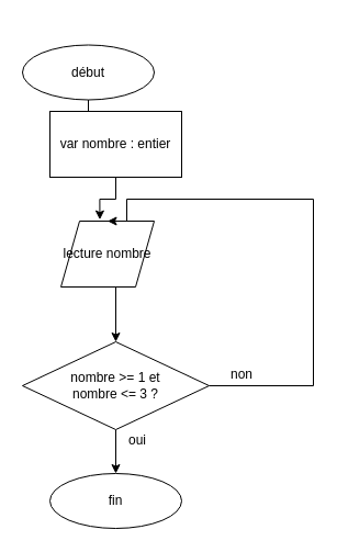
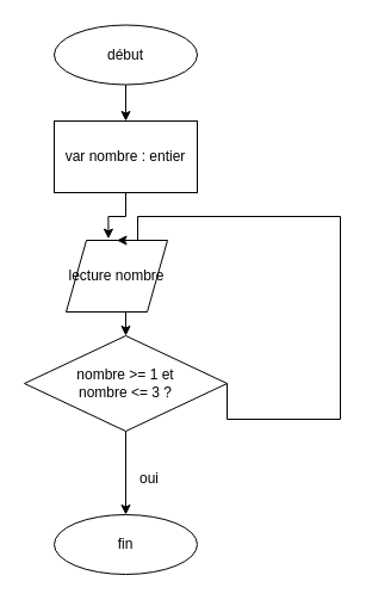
  <mxCell id="0" />
  <mxCell id="1" parent="0" />
  <mxCell id="2" style="edgeStyle=orthogonalEdgeStyle;rounded=0;orthogonalLoop=1;jettySize=auto;html=1;entryX=0.5;entryY=0;entryDx=0;entryDy=0;" parent="1" source="3" target="13" edge="1"><mxGeometry relative="1" as="geometry" /></mxCell>
- <mxCell id="3" value="&lt;div&gt;début&lt;/div&gt;" style="ellipse;whiteSpace=wrap;html=1;" parent="1" vertex="1"><mxGeometry x="20" y="40.5" width="120" height="50" as="geometry" /></mxCell>
+ <mxCell id="3" value="&lt;div&gt;début&lt;/div&gt;" style="ellipse;whiteSpace=wrap;html=1;" parent="1" vertex="1"><mxGeometry x="45" y="20.5" width="120" height="50" as="geometry" /></mxCell>
  <mxCell id="4" value="&lt;div&gt;fin&lt;/div&gt;" style="ellipse;whiteSpace=wrap;html=1;" parent="1" vertex="1"><mxGeometry x="45" y="431" width="120" height="50" as="geometry" /></mxCell>
  <mxCell id="5" style="edgeStyle=orthogonalEdgeStyle;rounded=0;orthogonalLoop=1;jettySize=auto;html=1;exitX=0.5;exitY=1;exitDx=0;exitDy=0;entryX=0.5;entryY=0;entryDx=0;entryDy=0;" parent="1" source="6" target="9" edge="1"><mxGeometry relative="1" as="geometry"><Array as="points"><mxPoint x="105" y="243" /></Array></mxGeometry></mxCell>
  <mxCell id="6" value="&lt;div&gt;lecture nombre&lt;/div&gt;" style="shape=parallelogram;perimeter=parallelogramPerimeter;whiteSpace=wrap;html=1;" parent="1" vertex="1"><mxGeometry x="55" y="201" width="85" height="60" as="geometry" /></mxCell>
  <mxCell id="7" style="edgeStyle=orthogonalEdgeStyle;rounded=0;orthogonalLoop=1;jettySize=auto;html=1;exitX=0.5;exitY=1;exitDx=0;exitDy=0;entryX=0.5;entryY=0;entryDx=0;entryDy=0;" parent="1" source="9" target="4" edge="1"><mxGeometry relative="1" as="geometry" /></mxCell>
  <mxCell id="8" style="edgeStyle=orthogonalEdgeStyle;rounded=0;orthogonalLoop=1;jettySize=auto;html=1;exitX=1;exitY=0.5;exitDx=0;exitDy=0;entryX=0.5;entryY=0;entryDx=0;entryDy=0;" parent="1" source="9" target="6" edge="1"><mxGeometry relative="1" as="geometry"><Array as="points"><mxPoint x="285" y="351" /><mxPoint x="285" y="181" /><mxPoint x="115" y="181" /></Array></mxGeometry></mxCell>
- <mxCell id="9" value="&lt;div&gt;nombre &amp;gt;= 1 et &lt;br&gt;&lt;/div&gt;&lt;div&gt;nombre &amp;lt;= 3 ?&lt;br&gt;&lt;/div&gt;" style="rhombus;whiteSpace=wrap;html=1;" parent="1" vertex="1"><mxGeometry x="20" y="311" width="170" height="80" as="geometry" /></mxCell>
- <mxCell id="10" value="non" style="text;html=1;resizable=0;points=[];autosize=1;align=left;verticalAlign=top;spacingTop=-4;" parent="1" vertex="1"><mxGeometry x="208" y="331" width="40" height="20" as="geometry" /></mxCell>
+ <mxCell id="9" value="&lt;div&gt;nombre &amp;gt;= 1 et &lt;br&gt;&lt;/div&gt;&lt;div&gt;nombre &amp;lt;= 3 ?&lt;br&gt;&lt;/div&gt;" style="rhombus;whiteSpace=wrap;html=1;" parent="1" vertex="1"><mxGeometry x="20" y="281" width="170" height="80" as="geometry" /></mxCell>
  <mxCell id="11" value="oui" style="text;html=1;resizable=0;points=[];autosize=1;align=left;verticalAlign=top;spacingTop=-4;" parent="1" vertex="1"><mxGeometry x="115" y="391" width="30" height="20" as="geometry" /></mxCell>
  <mxCell id="12" style="edgeStyle=orthogonalEdgeStyle;rounded=0;orthogonalLoop=1;jettySize=auto;html=1;exitX=0.5;exitY=1;exitDx=0;exitDy=0;entryX=0.417;entryY=-0.022;entryDx=0;entryDy=0;entryPerimeter=0;" parent="1" source="13" target="6" edge="1"><mxGeometry relative="1" as="geometry" /></mxCell>
  <mxCell id="13" value="var nombre : entier" style="rounded=0;whiteSpace=wrap;html=1;" parent="1" vertex="1"><mxGeometry x="45" y="101" width="120" height="60" as="geometry" /></mxCell>
